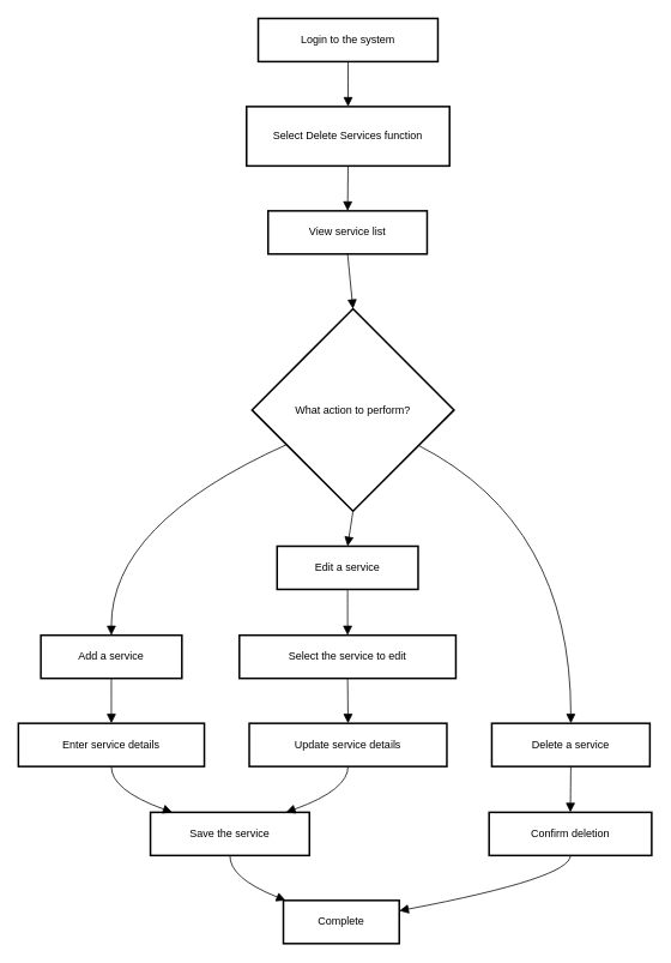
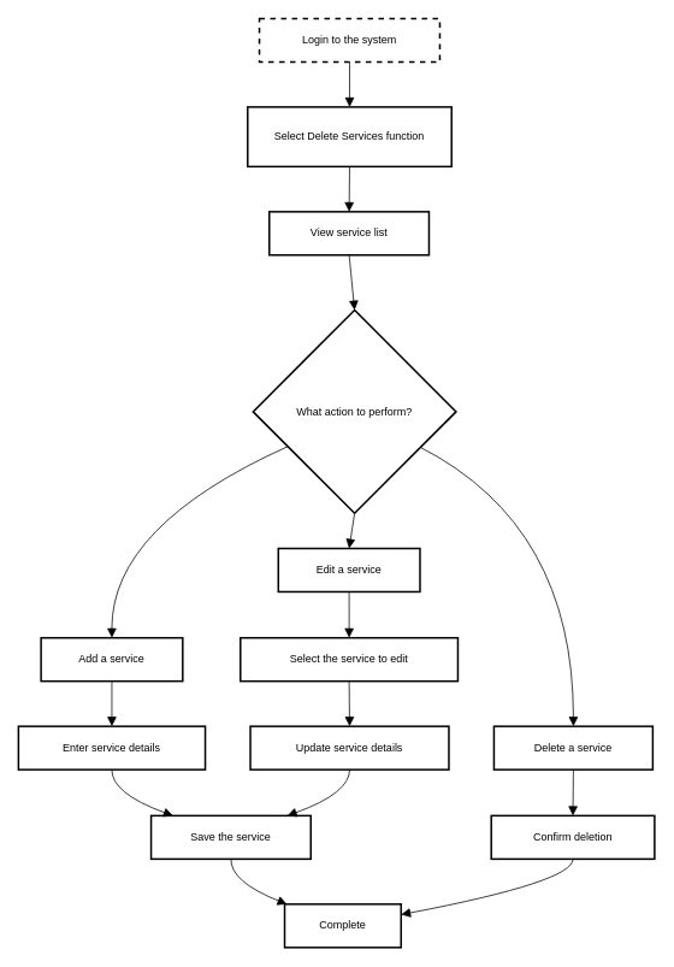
  <mxCell id="0" />
  <mxCell id="1" parent="0" />
- <mxCell id="2" value="Login to the system" style="whiteSpace=wrap;strokeWidth=2;" vertex="1" parent="1"><mxGeometry x="287" y="20" width="200" height="48" as="geometry" /></mxCell>
+ <mxCell id="2" value="Login to the system" style="whiteSpace=wrap;strokeWidth=2;dashed=1;" vertex="1" parent="1"><mxGeometry x="287" y="20" width="200" height="48" as="geometry" /></mxCell>
  <mxCell id="3" value="Select Delete Services function" style="whiteSpace=wrap;strokeWidth=2;" vertex="1" parent="1"><mxGeometry x="274" y="118" width="226" height="66" as="geometry" /></mxCell>
  <mxCell id="4" value="View service list" style="whiteSpace=wrap;strokeWidth=2;" vertex="1" parent="1"><mxGeometry x="298" y="234" width="177" height="48" as="geometry" /></mxCell>
  <mxCell id="5" value="What action to perform?" style="rhombus;strokeWidth=2;whiteSpace=wrap;" vertex="1" parent="1"><mxGeometry x="280" y="343" width="225" height="225" as="geometry" /></mxCell>
  <mxCell id="6" value="Add a service" style="whiteSpace=wrap;strokeWidth=2;" vertex="1" parent="1"><mxGeometry x="45" y="706" width="157" height="48" as="geometry" /></mxCell>
  <mxCell id="7" value="Enter service details" style="whiteSpace=wrap;strokeWidth=2;" vertex="1" parent="1"><mxGeometry x="20" y="804" width="207" height="48" as="geometry" /></mxCell>
  <mxCell id="8" value="Save the service" style="whiteSpace=wrap;strokeWidth=2;" vertex="1" parent="1"><mxGeometry x="167" y="903" width="177" height="48" as="geometry" /></mxCell>
  <mxCell id="9" value="Edit a service" style="whiteSpace=wrap;strokeWidth=2;" vertex="1" parent="1"><mxGeometry x="308" y="607" width="157" height="48" as="geometry" /></mxCell>
  <mxCell id="10" value="Select the service to edit" style="whiteSpace=wrap;strokeWidth=2;" vertex="1" parent="1"><mxGeometry x="266" y="706" width="241" height="48" as="geometry" /></mxCell>
  <mxCell id="11" value="Update service details" style="whiteSpace=wrap;strokeWidth=2;" vertex="1" parent="1"><mxGeometry x="277" y="804" width="220" height="48" as="geometry" /></mxCell>
  <mxCell id="12" value="Delete a service" style="whiteSpace=wrap;strokeWidth=2;" vertex="1" parent="1"><mxGeometry x="547" y="804" width="176" height="48" as="geometry" /></mxCell>
  <mxCell id="13" value="Confirm deletion" style="whiteSpace=wrap;strokeWidth=2;" vertex="1" parent="1"><mxGeometry x="544" y="903" width="181" height="48" as="geometry" /></mxCell>
  <mxCell id="14" value="Complete" style="whiteSpace=wrap;strokeWidth=2;" vertex="1" parent="1"><mxGeometry x="315" y="1001" width="129" height="48" as="geometry" /></mxCell>
  <mxCell id="15" value="" style="curved=1;startArrow=none;endArrow=block;exitX=0.5;exitY=1.01;entryX=0.5;entryY=0.01;rounded=0;fontSize=12;startSize=8;endSize=8;" edge="1" parent="1" source="2" target="3"><mxGeometry relative="1" as="geometry"><Array as="points" /></mxGeometry></mxCell>
  <mxCell id="16" value="" style="curved=1;startArrow=none;endArrow=block;exitX=0.5;exitY=1.01;entryX=0.5;entryY=0.01;rounded=0;fontSize=12;startSize=8;endSize=8;" edge="1" parent="1" source="3" target="4"><mxGeometry relative="1" as="geometry"><Array as="points" /></mxGeometry></mxCell>
  <mxCell id="17" value="" style="curved=1;startArrow=none;endArrow=block;exitX=0.5;exitY=1.02;entryX=0.5;entryY=0;rounded=0;fontSize=12;startSize=8;endSize=8;" edge="1" parent="1" source="4" target="5"><mxGeometry relative="1" as="geometry"><Array as="points" /></mxGeometry></mxCell>
  <mxCell id="18" value="" style="curved=1;startArrow=none;endArrow=block;exitX=0;exitY=0.76;entryX=0.5;entryY=-0.01;rounded=0;fontSize=12;startSize=8;endSize=8;" edge="1" parent="1" source="5" target="6"><mxGeometry relative="1" as="geometry"><Array as="points"><mxPoint x="123" y="582" /></Array></mxGeometry></mxCell>
  <mxCell id="19" value="" style="curved=1;startArrow=none;endArrow=block;exitX=0.5;exitY=1;entryX=0.5;entryY=0;rounded=0;fontSize=12;startSize=8;endSize=8;" edge="1" parent="1" source="6" target="7"><mxGeometry relative="1" as="geometry"><Array as="points" /></mxGeometry></mxCell>
  <mxCell id="20" value="" style="curved=1;startArrow=none;endArrow=block;exitX=0.5;exitY=1.01;entryX=0.13;entryY=-0.01;rounded=0;fontSize=12;startSize=8;endSize=8;" edge="1" parent="1" source="7" target="8"><mxGeometry relative="1" as="geometry"><Array as="points"><mxPoint x="123" y="878" /></Array></mxGeometry></mxCell>
  <mxCell id="21" value="" style="curved=1;startArrow=none;endArrow=block;exitX=0.5;exitY=1;entryX=0.5;entryY=0.01;rounded=0;fontSize=12;startSize=8;endSize=8;" edge="1" parent="1" source="5" target="9"><mxGeometry relative="1" as="geometry"><Array as="points" /></mxGeometry></mxCell>
  <mxCell id="22" value="" style="curved=1;startArrow=none;endArrow=block;exitX=0.5;exitY=1.02;entryX=0.5;entryY=-0.01;rounded=0;fontSize=12;startSize=8;endSize=8;" edge="1" parent="1" source="9" target="10"><mxGeometry relative="1" as="geometry"><Array as="points" /></mxGeometry></mxCell>
  <mxCell id="23" value="" style="curved=1;startArrow=none;endArrow=block;exitX=0.5;exitY=1;entryX=0.5;entryY=0;rounded=0;fontSize=12;startSize=8;endSize=8;" edge="1" parent="1" source="10" target="11"><mxGeometry relative="1" as="geometry"><Array as="points" /></mxGeometry></mxCell>
  <mxCell id="24" value="" style="curved=1;startArrow=none;endArrow=block;exitX=0.5;exitY=1.01;entryX=0.86;entryY=-0.01;rounded=0;fontSize=12;startSize=8;endSize=8;" edge="1" parent="1" source="11" target="8"><mxGeometry relative="1" as="geometry"><Array as="points"><mxPoint x="387" y="878" /></Array></mxGeometry></mxCell>
  <mxCell id="25" value="" style="curved=1;startArrow=none;endArrow=block;exitX=1;exitY=0.77;entryX=0.5;entryY=0;rounded=0;fontSize=12;startSize=8;endSize=8;" edge="1" parent="1" source="5" target="12"><mxGeometry relative="1" as="geometry"><Array as="points"><mxPoint x="635" y="582" /></Array></mxGeometry></mxCell>
  <mxCell id="26" value="" style="curved=1;startArrow=none;endArrow=block;exitX=0.5;exitY=1.01;entryX=0.5;entryY=-0.01;rounded=0;fontSize=12;startSize=8;endSize=8;" edge="1" parent="1" source="12" target="13"><mxGeometry relative="1" as="geometry"><Array as="points" /></mxGeometry></mxCell>
  <mxCell id="27" value="" style="curved=1;startArrow=none;endArrow=block;exitX=0.5;exitY=1;entryX=0.02;entryY=0;rounded=0;fontSize=12;startSize=8;endSize=8;" edge="1" parent="1" source="8" target="14"><mxGeometry relative="1" as="geometry"><Array as="points"><mxPoint x="255" y="976" /></Array></mxGeometry></mxCell>
  <mxCell id="28" value="" style="curved=1;startArrow=none;endArrow=block;exitX=0.5;exitY=1;entryX=1;entryY=0.24;rounded=0;fontSize=12;startSize=8;endSize=8;" edge="1" parent="1" source="13" target="14"><mxGeometry relative="1" as="geometry"><Array as="points"><mxPoint x="635" y="976" /></Array></mxGeometry></mxCell>
